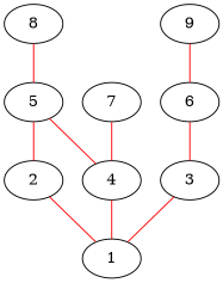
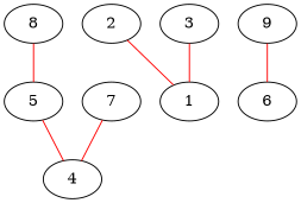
  graph {
    edge [color=red]
    4
    1
    5
    2
    9
    6
    8
    3
    7
-   4 -- 1
    5 -- 4
-   5 -- 2
    2 -- 1
    9 -- 6
-   6 -- 3
    8 -- 5
    3 -- 1
    7 -- 4
  }
